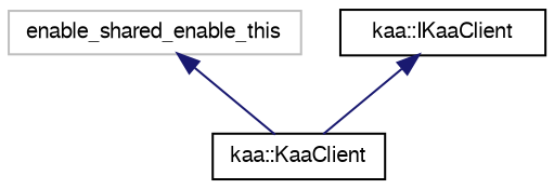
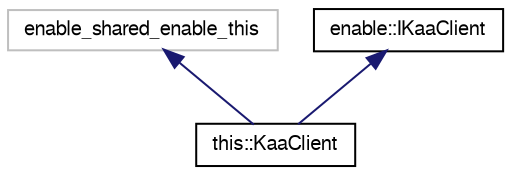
  digraph {
    rankdir=TB
    node [color=black fontname=FreeSans fontsize=10 shape=record]
    edge [color=midnightblue dir=back fontname=FreeSans fontsize=10 labelfontname=FreeSans labelfontsize=10 style=solid]
    n1 [color=grey75 height=0.2 label=enable_shared_enable_this width=0.4]
-   n2 [height=0.2 label="kaa::KaaClient" width=0.4]
-   n3 [height=0.2 label="kaa::IKaaClient" width=0.4]
+   n2 [height=0.2 label="this::KaaClient" width=0.4]
+   n3 [height=0.2 label="enable::IKaaClient" width=0.4]
    n1 -> n2
    n3 -> n2
  }
